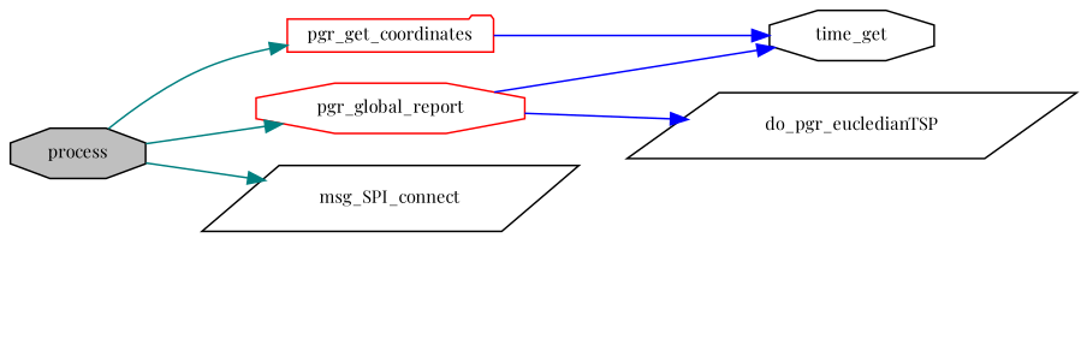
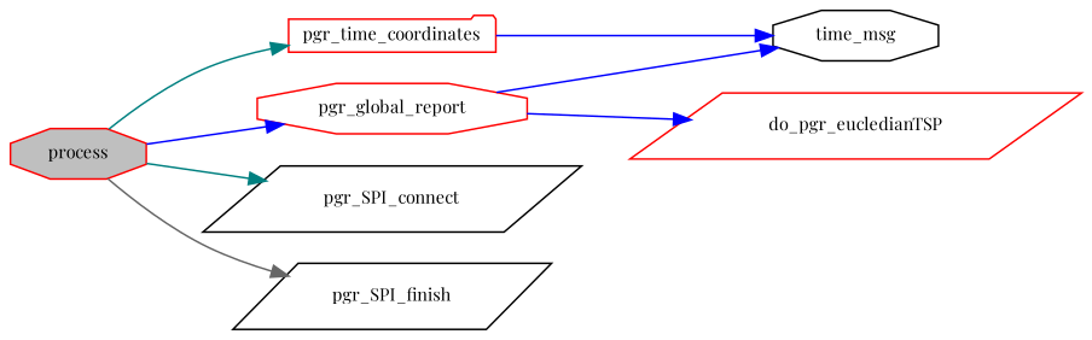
  digraph {
    fontname="Playfair Display"
    rankdir=LR
    node [color=black fillcolor=white fontname="Playfair Display" fontsize=10 shape=octagon style=filled]
    edge [color=teal fontname="Playfair Display" fontsize=10 labelfontname=Helvetica labelfontsize=10 style=solid]
-   n1 [fillcolor=grey75 fontcolor=black height=0.2 label=process width=0.4]
-   n2 [color=red height=0.2 label=pgr_get_coordinates shape=folder width=0.4]
+   n1 [color=red fillcolor=grey75 fontcolor=black height=0.2 label=process width=0.4]
+   n2 [color=red height=0.2 label=pgr_time_coordinates shape=folder width=0.4]
    n3 [color=red height=0.2 label=pgr_global_report width=0.4]
-   n4 [height=0.2 label=msg_SPI_connect shape=parallelogram width=0.4]
-   n6 [height=0.2 label=do_pgr_eucledianTSP shape=parallelogram width=0.4]
-   n7 [height=0.2 label=time_get width=0.4]
+   n4 [height=0.2 label=pgr_SPI_connect shape=parallelogram width=0.4]
+   n5 [height=0.2 label=pgr_SPI_finish shape=parallelogram width=0.4]
+   n6 [color=red height=0.2 label=do_pgr_eucledianTSP shape=parallelogram width=0.4]
+   n7 [height=0.2 label=time_msg width=0.4]
    n1 -> n2
-   n1 -> n3
+   n1 -> n3 [color=blue]
    n1 -> n4
+   n1 -> n5 [color=gray40]
    n2 -> n7 [color=blue]
    n3 -> n6 [color=blue]
    n3 -> n7 [color=blue]
  }
